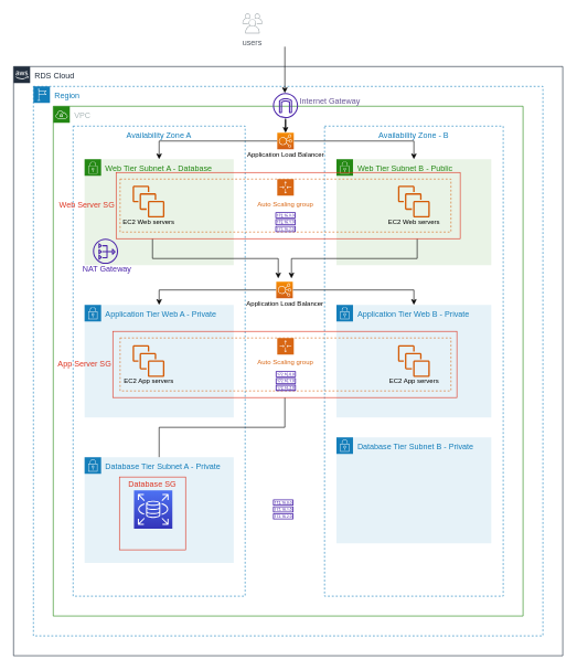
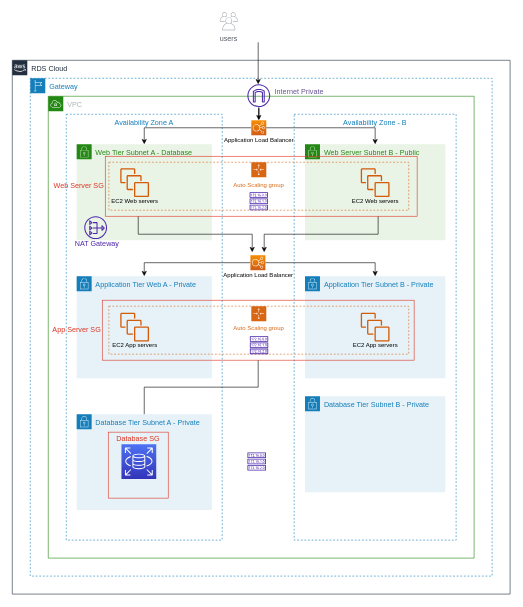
  <mxCell id="0" />
  <mxCell id="1" parent="0" />
  <mxCell id="2" value="" style="group;movable=1;resizable=1;rotatable=1;deletable=1;editable=1;locked=0;connectable=1;spacingTop=-1;" parent="1" vertex="1" connectable="0"><mxGeometry x="110" y="190" width="260" height="710" as="geometry" /></mxCell>
  <mxCell id="3" value="Availability Zone A&lt;br&gt;" style="fillColor=none;strokeColor=#147EBA;dashed=1;verticalAlign=top;fontStyle=0;fontColor=#147EBA;whiteSpace=wrap;html=1;movable=1;resizable=1;rotatable=1;deletable=1;editable=1;locked=0;connectable=1;" parent="2" vertex="1"><mxGeometry width="260" height="710.0" as="geometry" /></mxCell>
  <mxCell id="4" value="Web Tier Subnet A - Database" style="points=[[0,0],[0.25,0],[0.5,0],[0.75,0],[1,0],[1,0.25],[1,0.5],[1,0.75],[1,1],[0.75,1],[0.5,1],[0.25,1],[0,1],[0,0.75],[0,0.5],[0,0.25]];outlineConnect=0;gradientColor=none;whiteSpace=wrap;fontSize=12;fontStyle=0;container=1;pointerEvents=0;collapsible=0;recursiveResize=0;shape=mxgraph.aws4.group;grIcon=mxgraph.aws4.group_security_group;grStroke=0;strokeColor=#248814;fillColor=#E9F3E6;verticalAlign=top;align=left;spacingLeft=30;fontColor=#248814;dashed=0;movable=1;resizable=1;rotatable=1;deletable=1;editable=1;locked=0;connectable=1;html=1;" parent="2" vertex="1"><mxGeometry x="17.33" y="50" width="225.33" height="160" as="geometry" /></mxCell>
  <mxCell id="5" value="Application Tier Web A - Private" style="points=[[0,0],[0.25,0],[0.5,0],[0.75,0],[1,0],[1,0.25],[1,0.5],[1,0.75],[1,1],[0.75,1],[0.5,1],[0.25,1],[0,1],[0,0.75],[0,0.5],[0,0.25]];outlineConnect=0;gradientColor=none;html=1;whiteSpace=wrap;fontSize=12;fontStyle=0;container=1;pointerEvents=0;collapsible=0;recursiveResize=0;shape=mxgraph.aws4.group;grIcon=mxgraph.aws4.group_security_group;grStroke=0;strokeColor=#147EBA;fillColor=#E6F2F8;verticalAlign=top;align=left;spacingLeft=30;fontColor=#147EBA;dashed=0;" parent="2" vertex="1"><mxGeometry x="17.33" y="270" width="225.33" height="170" as="geometry" /></mxCell>
  <mxCell id="6" value="Database Tier Subnet A - Private" style="points=[[0,0],[0.25,0],[0.5,0],[0.75,0],[1,0],[1,0.25],[1,0.5],[1,0.75],[1,1],[0.75,1],[0.5,1],[0.25,1],[0,1],[0,0.75],[0,0.5],[0,0.25]];outlineConnect=0;gradientColor=none;html=1;whiteSpace=wrap;fontSize=12;fontStyle=0;container=1;pointerEvents=0;collapsible=0;recursiveResize=0;shape=mxgraph.aws4.group;grIcon=mxgraph.aws4.group_security_group;grStroke=0;strokeColor=#147EBA;fillColor=#E6F2F8;verticalAlign=top;align=left;spacingLeft=30;fontColor=#147EBA;dashed=0;" parent="2" vertex="1"><mxGeometry x="17.33" y="500" width="225.33" height="160" as="geometry" /></mxCell>
  <mxCell id="7" style="edgeStyle=orthogonalEdgeStyle;rounded=0;orthogonalLoop=1;jettySize=auto;html=1;exitX=0.5;exitY=1;exitDx=0;exitDy=0;" parent="2" source="3" target="3" edge="1"><mxGeometry relative="1" as="geometry" /></mxCell>
  <mxCell id="8" value="" style="sketch=0;outlineConnect=0;fontColor=#232F3E;gradientColor=none;fillColor=#4D27AA;strokeColor=none;dashed=0;verticalLabelPosition=bottom;verticalAlign=top;align=center;html=1;fontSize=12;fontStyle=0;aspect=fixed;pointerEvents=1;shape=mxgraph.aws4.nat_gateway;" parent="2" vertex="1"><mxGeometry x="30" y="170" width="38" height="38" as="geometry" /></mxCell>
  <mxCell id="9" value="NAT Gateway" style="text;html=1;align=center;verticalAlign=middle;resizable=0;points=[];autosize=1;strokeColor=none;fillColor=none;spacingTop=6;fontColor=#4d27aa;spacingRight=33;" vertex="1" parent="2"><mxGeometry x="2.33" y="198" width="130" height="30" as="geometry" /></mxCell>
  <mxCell id="10" value="RDS Cloud" style="points=[[0,0],[0.25,0],[0.5,0],[0.75,0],[1,0],[1,0.25],[1,0.5],[1,0.75],[1,1],[0.75,1],[0.5,1],[0.25,1],[0,1],[0,0.75],[0,0.5],[0,0.25]];outlineConnect=0;gradientColor=none;html=1;whiteSpace=wrap;fontSize=12;fontStyle=0;container=1;pointerEvents=0;collapsible=0;recursiveResize=0;shape=mxgraph.aws4.group;grIcon=mxgraph.aws4.group_aws_cloud_alt;strokeColor=#232F3E;fillColor=none;verticalAlign=top;align=left;spacingLeft=30;fontColor=#232F3E;dashed=0;movable=1;resizable=1;rotatable=1;deletable=1;editable=1;locked=0;connectable=1;" parent="1" vertex="1"><mxGeometry x="20" y="100" width="830" height="890" as="geometry" /></mxCell>
- <mxCell id="11" value="Region" style="points=[[0,0],[0.25,0],[0.5,0],[0.75,0],[1,0],[1,0.25],[1,0.5],[1,0.75],[1,1],[0.75,1],[0.5,1],[0.25,1],[0,1],[0,0.75],[0,0.5],[0,0.25]];outlineConnect=0;gradientColor=none;html=1;whiteSpace=wrap;fontSize=12;fontStyle=0;container=1;pointerEvents=0;collapsible=0;recursiveResize=0;shape=mxgraph.aws4.group;grIcon=mxgraph.aws4.group_region;strokeColor=#147EBA;fillColor=none;verticalAlign=top;align=left;spacingLeft=30;fontColor=#147EBA;dashed=1;movable=0;resizable=0;rotatable=0;deletable=0;editable=0;locked=1;connectable=0;" parent="1" vertex="1"><mxGeometry x="50" y="130" width="770" height="830" as="geometry" /></mxCell>
+ <mxCell id="11" value="Gateway" style="points=[[0,0],[0.25,0],[0.5,0],[0.75,0],[1,0],[1,0.25],[1,0.5],[1,0.75],[1,1],[0.75,1],[0.5,1],[0.25,1],[0,1],[0,0.75],[0,0.5],[0,0.25]];outlineConnect=0;gradientColor=none;html=1;whiteSpace=wrap;fontSize=12;fontStyle=0;container=1;pointerEvents=0;collapsible=0;recursiveResize=0;shape=mxgraph.aws4.group;grIcon=mxgraph.aws4.group_region;strokeColor=#147EBA;fillColor=none;verticalAlign=top;align=left;spacingLeft=30;fontColor=#147EBA;dashed=1;movable=0;resizable=0;rotatable=0;deletable=0;editable=0;locked=1;connectable=0;" parent="1" vertex="1"><mxGeometry x="50" y="130" width="770" height="830" as="geometry" /></mxCell>
  <mxCell id="12" value="VPC" style="points=[[0,0],[0.25,0],[0.5,0],[0.75,0],[1,0],[1,0.25],[1,0.5],[1,0.75],[1,1],[0.75,1],[0.5,1],[0.25,1],[0,1],[0,0.75],[0,0.5],[0,0.25]];outlineConnect=0;gradientColor=none;html=1;whiteSpace=wrap;fontSize=12;fontStyle=0;container=1;pointerEvents=0;collapsible=0;recursiveResize=0;shape=mxgraph.aws4.group;grIcon=mxgraph.aws4.group_vpc;strokeColor=#248814;fillColor=none;verticalAlign=top;align=left;spacingLeft=30;fontColor=#AAB7B8;dashed=0;movable=0;resizable=0;rotatable=0;deletable=0;editable=0;locked=1;connectable=0;" parent="1" vertex="1"><mxGeometry x="80" y="160" width="710" height="770" as="geometry" /></mxCell>
  <mxCell id="13" value="" style="edgeStyle=orthogonalEdgeStyle;rounded=0;orthogonalLoop=1;jettySize=auto;html=1;" parent="1" target="23" edge="1"><mxGeometry relative="1" as="geometry"><mxPoint x="430" y="70" as="sourcePoint" /><Array as="points"><mxPoint x="430" y="100" /><mxPoint x="430" y="100" /></Array></mxGeometry></mxCell>
  <mxCell id="14" value="users" style="sketch=0;outlineConnect=0;gradientColor=none;fontColor=#545B64;strokeColor=none;fillColor=#879196;dashed=0;verticalLabelPosition=bottom;verticalAlign=top;align=center;html=1;fontSize=12;fontStyle=0;aspect=fixed;shape=mxgraph.aws4.illustration_users;pointerEvents=1;labelPosition=center;horizontal=1;whiteSpace=wrap;" parent="1" vertex="1"><mxGeometry x="366" y="20" width="30" height="30" as="geometry" /></mxCell>
  <mxCell id="15" value="" style="group;movable=1;resizable=1;rotatable=1;deletable=1;editable=1;locked=0;connectable=1;" parent="1" vertex="1" connectable="0"><mxGeometry x="490" y="190" width="270" height="710" as="geometry" /></mxCell>
  <mxCell id="16" value="Availability Zone - B" style="fillColor=none;strokeColor=#147EBA;dashed=1;verticalAlign=top;fontStyle=0;fontColor=#147EBA;whiteSpace=wrap;html=1;movable=1;resizable=1;rotatable=1;deletable=1;editable=1;locked=0;connectable=1;" parent="15" vertex="1"><mxGeometry width="270" height="710" as="geometry" /></mxCell>
- <mxCell id="17" value="Web Tier Subnet B - Public" style="points=[[0,0],[0.25,0],[0.5,0],[0.75,0],[1,0],[1,0.25],[1,0.5],[1,0.75],[1,1],[0.75,1],[0.5,1],[0.25,1],[0,1],[0,0.75],[0,0.5],[0,0.25]];outlineConnect=0;gradientColor=none;html=1;whiteSpace=wrap;fontSize=12;fontStyle=0;container=1;pointerEvents=0;collapsible=0;recursiveResize=0;shape=mxgraph.aws4.group;grIcon=mxgraph.aws4.group_security_group;grStroke=0;strokeColor=#248814;fillColor=#E9F3E6;verticalAlign=top;align=left;spacingLeft=30;fontColor=#248814;dashed=0;" parent="15" vertex="1"><mxGeometry x="18" y="50" width="234" height="160" as="geometry" /></mxCell>
- <mxCell id="18" value="Application Tier Web B - Private&lt;br&gt;" style="points=[[0,0],[0.25,0],[0.5,0],[0.75,0],[1,0],[1,0.25],[1,0.5],[1,0.75],[1,1],[0.75,1],[0.5,1],[0.25,1],[0,1],[0,0.75],[0,0.5],[0,0.25]];outlineConnect=0;gradientColor=none;html=1;whiteSpace=wrap;fontSize=12;fontStyle=0;container=1;pointerEvents=0;collapsible=0;recursiveResize=0;shape=mxgraph.aws4.group;grIcon=mxgraph.aws4.group_security_group;grStroke=0;strokeColor=#147EBA;fillColor=#E6F2F8;verticalAlign=top;align=left;spacingLeft=30;fontColor=#147EBA;dashed=0;movable=1;resizable=1;rotatable=1;deletable=1;editable=1;locked=0;connectable=1;" parent="15" vertex="1"><mxGeometry x="18" y="270" width="234" height="170" as="geometry" /></mxCell>
+ <mxCell id="17" value="Web Server Subnet B - Public" style="points=[[0,0],[0.25,0],[0.5,0],[0.75,0],[1,0],[1,0.25],[1,0.5],[1,0.75],[1,1],[0.75,1],[0.5,1],[0.25,1],[0,1],[0,0.75],[0,0.5],[0,0.25]];outlineConnect=0;gradientColor=none;html=1;whiteSpace=wrap;fontSize=12;fontStyle=0;container=1;pointerEvents=0;collapsible=0;recursiveResize=0;shape=mxgraph.aws4.group;grIcon=mxgraph.aws4.group_security_group;grStroke=0;strokeColor=#248814;fillColor=#E9F3E6;verticalAlign=top;align=left;spacingLeft=30;fontColor=#248814;dashed=0;" parent="15" vertex="1"><mxGeometry x="18" y="50" width="234" height="160" as="geometry" /></mxCell>
+ <mxCell id="18" value="Application Tier Subnet B - Private&lt;br&gt;" style="points=[[0,0],[0.25,0],[0.5,0],[0.75,0],[1,0],[1,0.25],[1,0.5],[1,0.75],[1,1],[0.75,1],[0.5,1],[0.25,1],[0,1],[0,0.75],[0,0.5],[0,0.25]];outlineConnect=0;gradientColor=none;html=1;whiteSpace=wrap;fontSize=12;fontStyle=0;container=1;pointerEvents=0;collapsible=0;recursiveResize=0;shape=mxgraph.aws4.group;grIcon=mxgraph.aws4.group_security_group;grStroke=0;strokeColor=#147EBA;fillColor=#E6F2F8;verticalAlign=top;align=left;spacingLeft=30;fontColor=#147EBA;dashed=0;movable=1;resizable=1;rotatable=1;deletable=1;editable=1;locked=0;connectable=1;" parent="15" vertex="1"><mxGeometry x="18" y="270" width="234" height="170" as="geometry" /></mxCell>
  <mxCell id="19" value="Database Tier Subnet B - Private" style="points=[[0,0],[0.25,0],[0.5,0],[0.75,0],[1,0],[1,0.25],[1,0.5],[1,0.75],[1,1],[0.75,1],[0.5,1],[0.25,1],[0,1],[0,0.75],[0,0.5],[0,0.25]];outlineConnect=0;gradientColor=none;html=1;whiteSpace=wrap;fontSize=12;fontStyle=0;container=1;pointerEvents=0;collapsible=0;recursiveResize=0;shape=mxgraph.aws4.group;grIcon=mxgraph.aws4.group_security_group;grStroke=0;strokeColor=#147EBA;fillColor=#E6F2F8;verticalAlign=top;align=left;spacingLeft=30;fontColor=#147EBA;dashed=0;movable=1;resizable=1;rotatable=1;deletable=1;editable=1;locked=0;connectable=1;" parent="15" vertex="1"><mxGeometry x="18" y="470" width="234" height="160" as="geometry" /></mxCell>
  <mxCell id="20" value="EC2 Web servers" style="text;html=1;align=center;verticalAlign=middle;resizable=0;points=[];autosize=1;strokeColor=none;fillColor=none;fontSize=10;" parent="15" vertex="1"><mxGeometry x="85" y="130" width="100" height="30" as="geometry" /></mxCell>
  <mxCell id="21" value="EC2 App servers" style="text;html=1;align=center;verticalAlign=middle;resizable=0;points=[];autosize=1;strokeColor=none;fillColor=none;fontSize=10;" parent="15" vertex="1"><mxGeometry x="85" y="370" width="100" height="30" as="geometry" /></mxCell>
  <mxCell id="22" value="" style="edgeStyle=orthogonalEdgeStyle;rounded=0;orthogonalLoop=1;jettySize=auto;html=1;" parent="1" source="23" target="45" edge="1"><mxGeometry relative="1" as="geometry" /></mxCell>
  <mxCell id="23" value="" style="sketch=0;outlineConnect=0;fontColor=#232F3E;gradientColor=none;fillColor=#4D27AA;strokeColor=none;dashed=0;verticalLabelPosition=bottom;verticalAlign=top;align=center;html=1;fontSize=12;fontStyle=0;aspect=fixed;pointerEvents=1;shape=mxgraph.aws4.internet_gateway;" parent="1" vertex="1"><mxGeometry x="412" y="140" width="38" height="38" as="geometry" /></mxCell>
  <mxCell id="24" value="" style="sketch=0;outlineConnect=0;fontColor=#232F3E;gradientColor=none;fillColor=#D45B07;strokeColor=none;dashed=0;verticalLabelPosition=bottom;verticalAlign=top;align=center;html=1;fontSize=12;fontStyle=0;aspect=fixed;pointerEvents=1;shape=mxgraph.aws4.instances;movable=1;resizable=1;rotatable=1;deletable=1;editable=1;locked=0;connectable=1;" parent="1" vertex="1"><mxGeometry x="601" y="521" width="48" height="48" as="geometry" /></mxCell>
  <mxCell id="25" value="" style="sketch=0;outlineConnect=0;fontColor=#232F3E;gradientColor=none;fillColor=#D45B07;strokeColor=none;dashed=0;verticalLabelPosition=bottom;verticalAlign=top;align=center;html=1;fontSize=12;fontStyle=0;aspect=fixed;pointerEvents=1;shape=mxgraph.aws4.instances;movable=1;resizable=1;rotatable=1;deletable=1;editable=1;locked=0;connectable=1;" parent="1" vertex="1"><mxGeometry x="200" y="521" width="48" height="48" as="geometry" /></mxCell>
  <mxCell id="26" value="" style="sketch=0;points=[[0,0,0],[0.25,0,0],[0.5,0,0],[0.75,0,0],[1,0,0],[0,1,0],[0.25,1,0],[0.5,1,0],[0.75,1,0],[1,1,0],[0,0.25,0],[0,0.5,0],[0,0.75,0],[1,0.25,0],[1,0.5,0],[1,0.75,0]];outlineConnect=0;fontColor=#232F3E;gradientColor=#4D72F3;gradientDirection=north;fillColor=#3334B9;strokeColor=#ffffff;dashed=0;verticalLabelPosition=bottom;verticalAlign=top;align=center;html=1;fontSize=12;fontStyle=0;aspect=fixed;shape=mxgraph.aws4.resourceIcon;resIcon=mxgraph.aws4.rds;" parent="1" vertex="1"><mxGeometry x="202" y="740" width="58" height="58" as="geometry" /></mxCell>
  <mxCell id="27" value="Auto Scaling group" style="points=[[0,0],[0.25,0],[0.5,0],[0.75,0],[1,0],[1,0.25],[1,0.5],[1,0.75],[1,1],[0.75,1],[0.5,1],[0.25,1],[0,1],[0,0.75],[0,0.5],[0,0.25]];outlineConnect=0;gradientColor=none;html=1;whiteSpace=wrap;fontSize=10;fontStyle=0;container=1;pointerEvents=0;collapsible=0;recursiveResize=0;shape=mxgraph.aws4.groupCenter;grIcon=mxgraph.aws4.group_auto_scaling_group;grStroke=1;strokeColor=#D86613;fillColor=none;verticalAlign=top;align=center;fontColor=#D86613;dashed=1;spacingTop=25;movable=1;resizable=1;rotatable=1;deletable=1;editable=1;locked=0;connectable=1;" parent="1" vertex="1"><mxGeometry x="181" y="510" width="500" height="80" as="geometry" /></mxCell>
  <mxCell id="28" value="" style="sketch=0;outlineConnect=0;fontColor=#232F3E;gradientColor=none;fillColor=#4D27AA;strokeColor=none;dashed=0;verticalLabelPosition=bottom;verticalAlign=top;align=center;html=1;fontSize=12;fontStyle=0;aspect=fixed;pointerEvents=1;shape=mxgraph.aws4.route_table;" parent="1" vertex="1"><mxGeometry x="412" y="753.9" width="31" height="30.2" as="geometry" /></mxCell>
  <mxCell id="29" value="" style="sketch=0;outlineConnect=0;fontColor=#232F3E;gradientColor=none;fillColor=#4D27AA;strokeColor=none;dashed=0;verticalLabelPosition=bottom;verticalAlign=top;align=center;html=1;fontSize=12;fontStyle=0;aspect=fixed;pointerEvents=1;shape=mxgraph.aws4.route_table;" parent="1" vertex="1"><mxGeometry x="416" y="560" width="30.79" height="30" as="geometry" /></mxCell>
  <mxCell id="30" value="" style="group" parent="1" vertex="1" connectable="0"><mxGeometry x="181" y="270" width="514" height="90" as="geometry" /></mxCell>
  <mxCell id="31" value="" style="sketch=0;outlineConnect=0;fontColor=#232F3E;gradientColor=none;fillColor=#D45B07;strokeColor=none;dashed=0;verticalLabelPosition=bottom;verticalAlign=top;align=center;html=1;fontSize=12;fontStyle=0;aspect=fixed;pointerEvents=1;shape=mxgraph.aws4.instances;movable=1;resizable=1;rotatable=1;deletable=1;editable=1;locked=0;connectable=1;" parent="30" vertex="1"><mxGeometry x="19" y="10" width="48" height="48" as="geometry" /></mxCell>
  <mxCell id="32" value="" style="sketch=0;outlineConnect=0;fontColor=#232F3E;gradientColor=none;fillColor=#D45B07;strokeColor=none;dashed=0;verticalLabelPosition=bottom;verticalAlign=top;align=center;html=1;fontSize=12;fontStyle=0;aspect=fixed;pointerEvents=1;shape=mxgraph.aws4.instances;" parent="30" vertex="1"><mxGeometry x="420" y="10" width="48" height="48" as="geometry" /></mxCell>
  <mxCell id="33" value="Auto Scaling group" style="points=[[0,0],[0.25,0],[0.5,0],[0.75,0],[1,0],[1,0.25],[1,0.5],[1,0.75],[1,1],[0.75,1],[0.5,1],[0.25,1],[0,1],[0,0.75],[0,0.5],[0,0.25]];outlineConnect=0;gradientColor=none;html=1;whiteSpace=wrap;fontSize=10;fontStyle=0;container=1;pointerEvents=0;collapsible=0;recursiveResize=0;shape=mxgraph.aws4.groupCenter;grIcon=mxgraph.aws4.group_auto_scaling_group;grStroke=1;strokeColor=#D86613;fillColor=none;verticalAlign=top;align=center;fontColor=#D86613;dashed=1;spacingTop=25;movable=1;resizable=1;rotatable=1;deletable=1;editable=1;locked=0;connectable=1;" parent="30" vertex="1"><mxGeometry width="500" height="80" as="geometry" /></mxCell>
  <mxCell id="34" value="EC2 Web servers" style="text;html=1;align=center;verticalAlign=middle;resizable=0;points=[];autosize=1;strokeColor=none;fillColor=none;fontSize=10;" parent="30" vertex="1"><mxGeometry x="-7" y="50" width="100" height="30" as="geometry" /></mxCell>
  <mxCell id="35" style="edgeStyle=orthogonalEdgeStyle;rounded=0;orthogonalLoop=1;jettySize=auto;html=1;" edge="1" parent="30" source="37"><mxGeometry relative="1" as="geometry"><mxPoint x="259" y="150" as="targetPoint" /><Array as="points"><mxPoint x="449" y="120" /><mxPoint x="259" y="120" /></Array></mxGeometry></mxCell>
  <mxCell id="36" style="edgeStyle=orthogonalEdgeStyle;rounded=0;orthogonalLoop=1;jettySize=auto;html=1;" edge="1" parent="30" source="37"><mxGeometry relative="1" as="geometry"><mxPoint x="239" y="150" as="targetPoint" /><Array as="points"><mxPoint x="49" y="120" /><mxPoint x="239" y="120" /></Array></mxGeometry></mxCell>
  <mxCell id="37" value="Web Server SG" style="fillColor=none;strokeColor=#DD3522;verticalAlign=middle;fontStyle=0;fontColor=#DD3522;whiteSpace=wrap;html=1;labelPosition=left;verticalLabelPosition=middle;align=right;" parent="30" vertex="1"><mxGeometry x="-6" y="-10" width="520" height="100" as="geometry" /></mxCell>
  <mxCell id="38" value="" style="sketch=0;outlineConnect=0;fontColor=#232F3E;gradientColor=none;fillColor=#4D27AA;strokeColor=none;dashed=0;verticalLabelPosition=bottom;verticalAlign=top;align=center;html=1;fontSize=12;fontStyle=0;aspect=fixed;pointerEvents=1;shape=mxgraph.aws4.route_table;" parent="30" vertex="1"><mxGeometry x="234.6" y="50" width="30.79" height="30" as="geometry" /></mxCell>
  <mxCell id="39" value="EC2 App servers" style="text;html=1;align=center;verticalAlign=middle;resizable=0;points=[];autosize=1;strokeColor=none;fillColor=none;fontSize=10;" parent="1" vertex="1"><mxGeometry x="174" y="560" width="100" height="30" as="geometry" /></mxCell>
  <mxCell id="40" style="edgeStyle=orthogonalEdgeStyle;rounded=0;orthogonalLoop=1;jettySize=auto;html=1;" parent="1" source="42" target="18" edge="1"><mxGeometry relative="1" as="geometry" /></mxCell>
  <mxCell id="41" style="edgeStyle=orthogonalEdgeStyle;rounded=0;orthogonalLoop=1;jettySize=auto;html=1;" parent="1" source="42" target="5" edge="1"><mxGeometry relative="1" as="geometry" /></mxCell>
  <mxCell id="42" value="" style="sketch=0;points=[[0,0,0],[0.25,0,0],[0.5,0,0],[0.75,0,0],[1,0,0],[0,1,0],[0.25,1,0],[0.5,1,0],[0.75,1,0],[1,1,0],[0,0.25,0],[0,0.5,0],[0,0.75,0],[1,0.25,0],[1,0.5,0],[1,0.75,0]];outlineConnect=0;fontColor=#232F3E;gradientColor=#F78E04;gradientDirection=north;fillColor=#D05C17;strokeColor=#ffffff;dashed=0;verticalLabelPosition=bottom;verticalAlign=top;align=center;html=1;fontSize=12;fontStyle=0;aspect=fixed;shape=mxgraph.aws4.resourceIcon;resIcon=mxgraph.aws4.elastic_load_balancing;" parent="1" vertex="1"><mxGeometry x="417" y="425" width="25" height="25" as="geometry" /></mxCell>
  <mxCell id="43" style="edgeStyle=orthogonalEdgeStyle;rounded=0;orthogonalLoop=1;jettySize=auto;html=1;" parent="1" source="45" target="17" edge="1"><mxGeometry relative="1" as="geometry" /></mxCell>
  <mxCell id="44" style="edgeStyle=orthogonalEdgeStyle;rounded=0;orthogonalLoop=1;jettySize=auto;html=1;" parent="1" source="45" target="4" edge="1"><mxGeometry relative="1" as="geometry" /></mxCell>
  <mxCell id="45" value="" style="sketch=0;points=[[0,0,0],[0.25,0,0],[0.5,0,0],[0.75,0,0],[1,0,0],[0,1,0],[0.25,1,0],[0.5,1,0],[0.75,1,0],[1,1,0],[0,0.25,0],[0,0.5,0],[0,0.75,0],[1,0.25,0],[1,0.5,0],[1,0.75,0]];outlineConnect=0;fontColor=#232F3E;gradientColor=#F78E04;gradientDirection=north;fillColor=#D05C17;strokeColor=#ffffff;dashed=0;verticalLabelPosition=bottom;verticalAlign=top;align=center;html=1;fontSize=12;fontStyle=0;aspect=fixed;shape=mxgraph.aws4.resourceIcon;resIcon=mxgraph.aws4.elastic_load_balancing;" parent="1" vertex="1"><mxGeometry x="418.5" y="200" width="25" height="25" as="geometry" /></mxCell>
  <mxCell id="46" value="Application Load Balancer" style="text;html=1;align=center;verticalAlign=middle;resizable=0;points=[];autosize=1;strokeColor=none;fillColor=none;fontSize=10;spacingBottom=4;spacingLeft=1;" parent="1" vertex="1"><mxGeometry x="360" y="220" width="140" height="30" as="geometry" /></mxCell>
  <mxCell id="47" style="edgeStyle=orthogonalEdgeStyle;rounded=0;orthogonalLoop=1;jettySize=auto;html=1;endArrow=none;" edge="1" parent="1" source="48" target="6"><mxGeometry relative="1" as="geometry" /></mxCell>
  <mxCell id="48" value="App Server SG" style="fillColor=none;strokeColor=#DD3522;verticalAlign=middle;fontStyle=0;fontColor=#DD3522;whiteSpace=wrap;html=1;labelPosition=left;verticalLabelPosition=middle;align=right;" parent="1" vertex="1"><mxGeometry x="170" y="500" width="520" height="100" as="geometry" /></mxCell>
  <mxCell id="49" value="Database SG&lt;br&gt;" style="fillColor=none;strokeColor=#DD3522;verticalAlign=top;fontStyle=0;fontColor=#DD3522;whiteSpace=wrap;html=1;spacingTop=-2;" parent="1" vertex="1"><mxGeometry x="180" y="720" width="100" height="110" as="geometry" /></mxCell>
  <mxCell id="50" value="Application Load Balancer" style="text;html=1;align=center;verticalAlign=middle;resizable=0;points=[];autosize=1;strokeColor=none;fillColor=none;fontSize=10;spacingBottom=4;spacingLeft=1;" vertex="1" parent="1"><mxGeometry x="359" y="444" width="140" height="30" as="geometry" /></mxCell>
- <mxCell id="51" value="Internet Gateway" style="text;html=1;align=center;verticalAlign=middle;resizable=0;points=[];autosize=1;strokeColor=none;fillColor=none;fontColor=#665395;" vertex="1" parent="1"><mxGeometry x="443" y="138" width="110" height="30" as="geometry" /></mxCell>
+ <mxCell id="51" value="Internet Private" style="text;html=1;align=center;verticalAlign=middle;resizable=0;points=[];autosize=1;strokeColor=none;fillColor=none;fontColor=#665395;" vertex="1" parent="1"><mxGeometry x="443" y="138" width="110" height="30" as="geometry" /></mxCell>
